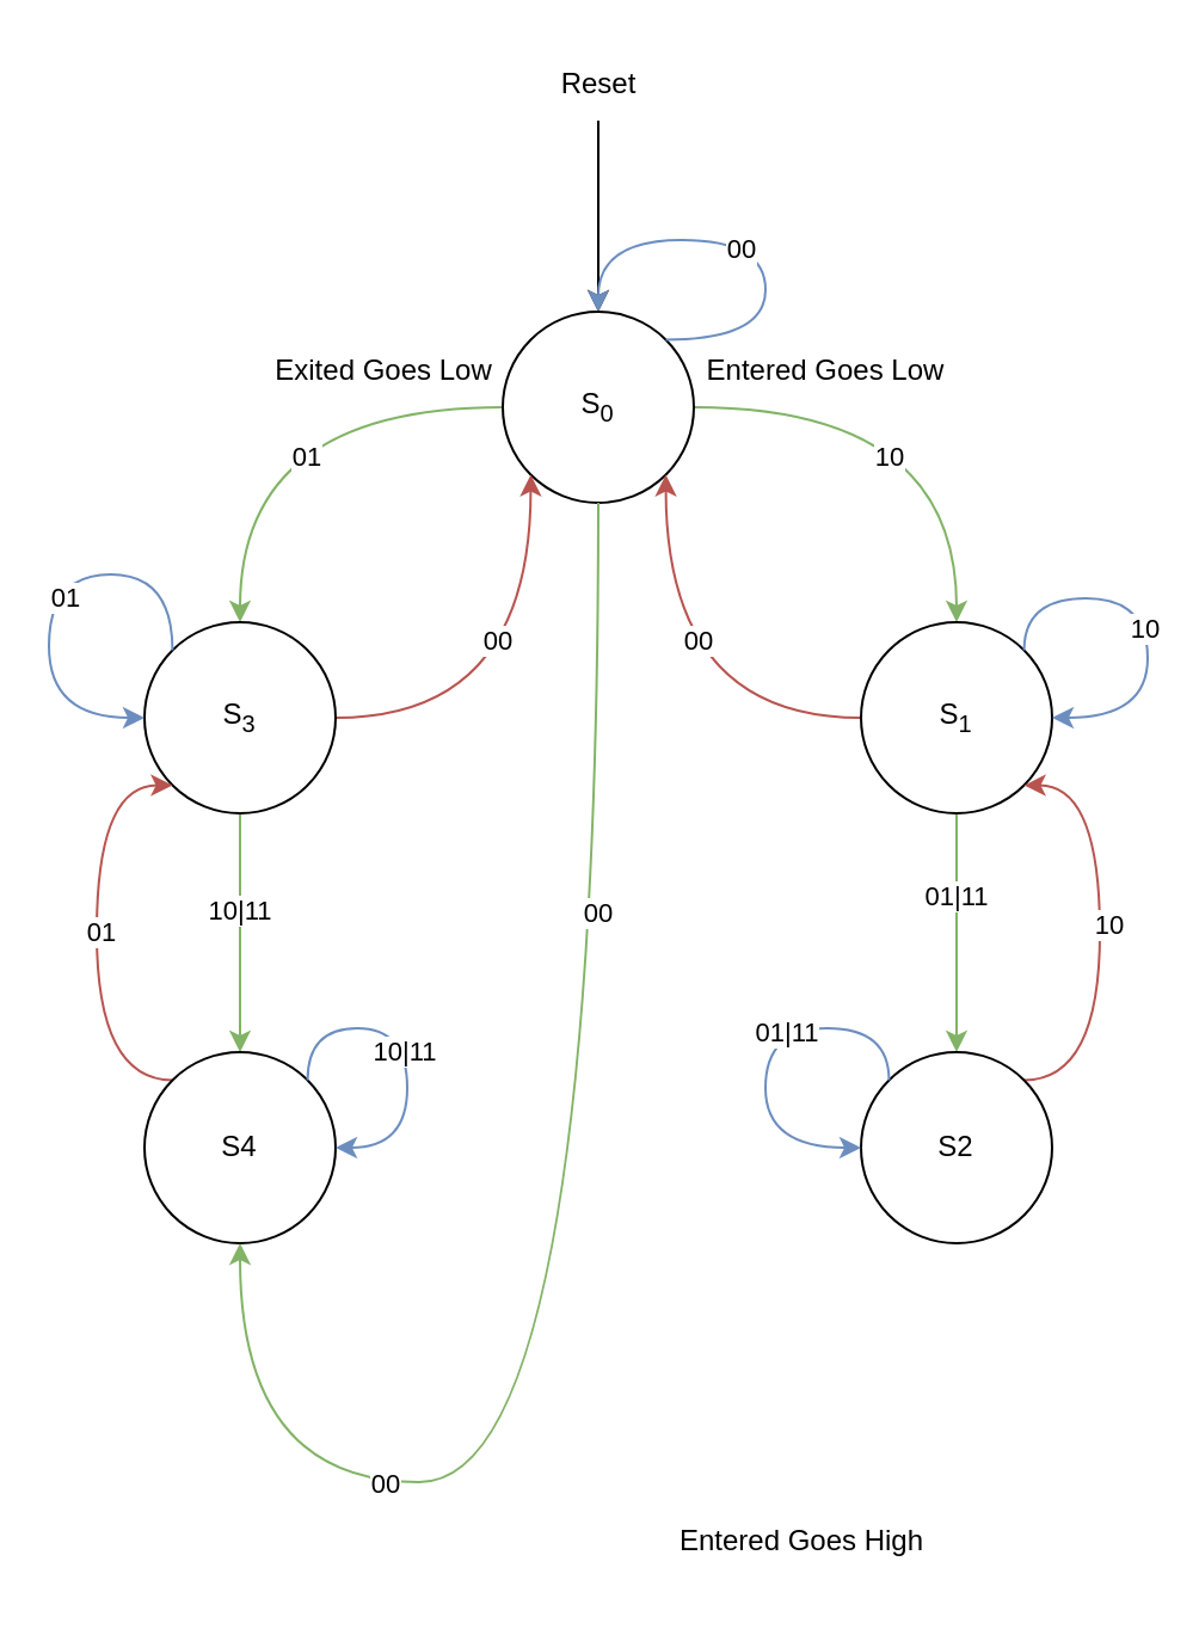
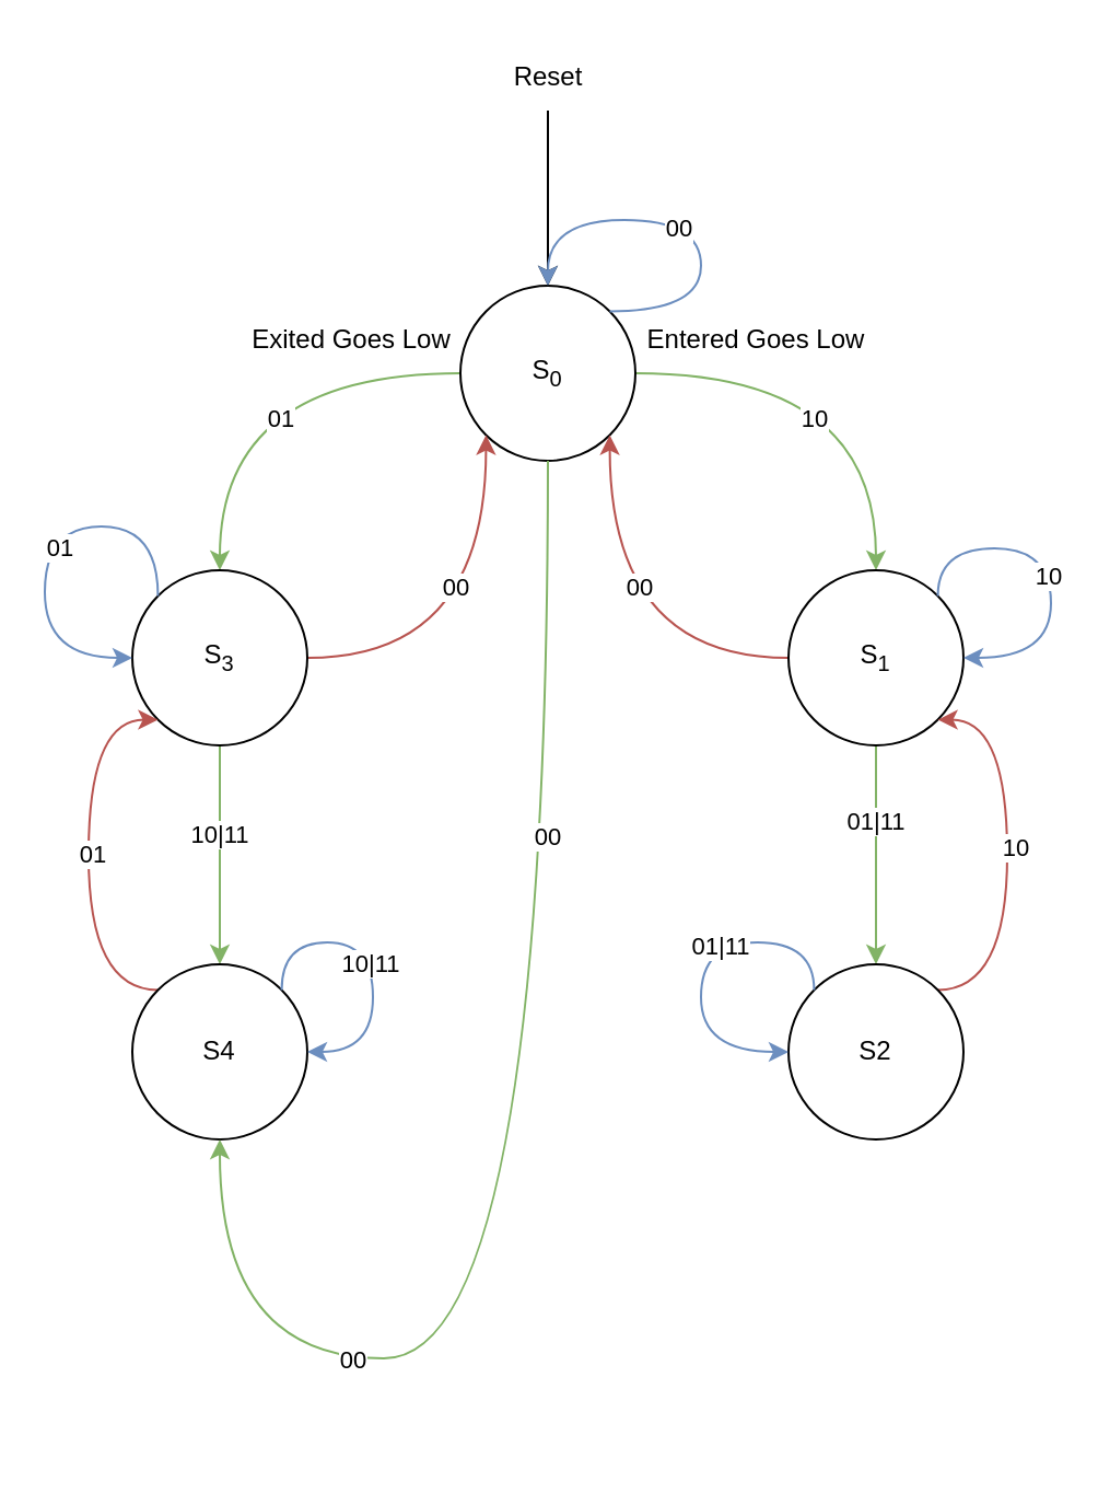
  <mxCell id="0" />
  <mxCell id="1" parent="0" />
  <mxCell id="2" value="" style="edgeStyle=orthogonalEdgeStyle;rounded=0;orthogonalLoop=1;jettySize=auto;html=1;curved=1;fillColor=#d5e8d4;strokeColor=#82b366;" edge="1" parent="1" source="6" target="11"><mxGeometry relative="1" as="geometry" /></mxCell>
  <mxCell id="3" value="10" style="edgeLabel;html=1;align=center;verticalAlign=middle;resizable=0;points=[];" vertex="1" connectable="0" parent="2"><mxGeometry x="-0.19" y="-20" relative="1" as="geometry"><mxPoint as="offset" /></mxGeometry></mxCell>
  <mxCell id="4" value="" style="edgeStyle=orthogonalEdgeStyle;rounded=0;orthogonalLoop=1;jettySize=auto;html=1;curved=1;fillColor=#d5e8d4;strokeColor=#82b366;" edge="1" parent="1" source="6" target="28"><mxGeometry relative="1" as="geometry" /></mxCell>
  <mxCell id="5" value="01" style="edgeLabel;html=1;align=center;verticalAlign=middle;resizable=0;points=[];" vertex="1" connectable="0" parent="4"><mxGeometry x="-0.167" y="20" relative="1" as="geometry"><mxPoint as="offset" /></mxGeometry></mxCell>
  <mxCell id="6" value="S&lt;sub&gt;0&lt;/sub&gt;" style="ellipse;whiteSpace=wrap;html=1;aspect=fixed;" vertex="1" parent="1"><mxGeometry x="210" y="130" width="80" height="80" as="geometry" /></mxCell>
  <mxCell id="7" value="" style="edgeStyle=orthogonalEdgeStyle;rounded=0;orthogonalLoop=1;jettySize=auto;html=1;fillColor=#d5e8d4;strokeColor=#82b366;" edge="1" parent="1" source="11" target="16"><mxGeometry relative="1" as="geometry" /></mxCell>
  <mxCell id="8" value="01|11" style="edgeLabel;html=1;align=center;verticalAlign=middle;resizable=0;points=[];" vertex="1" connectable="0" parent="7"><mxGeometry x="-0.327" y="-1" relative="1" as="geometry"><mxPoint as="offset" /></mxGeometry></mxCell>
  <mxCell id="9" style="edgeStyle=orthogonalEdgeStyle;rounded=0;orthogonalLoop=1;jettySize=auto;html=1;entryX=1;entryY=1;entryDx=0;entryDy=0;curved=1;fillColor=#f8cecc;strokeColor=#b85450;" edge="1" parent="1" source="11" target="6"><mxGeometry relative="1" as="geometry" /></mxCell>
  <mxCell id="10" value="00" style="edgeLabel;html=1;align=center;verticalAlign=middle;resizable=0;points=[];" vertex="1" connectable="0" parent="9"><mxGeometry x="0.241" y="-13" relative="1" as="geometry"><mxPoint as="offset" /></mxGeometry></mxCell>
  <mxCell id="11" value="S&lt;sub&gt;1&lt;/sub&gt;" style="ellipse;whiteSpace=wrap;html=1;" vertex="1" parent="1"><mxGeometry x="360" y="260" width="80" height="80" as="geometry" /></mxCell>
  <mxCell id="12" style="edgeStyle=orthogonalEdgeStyle;rounded=0;orthogonalLoop=1;jettySize=auto;html=1;entryX=0.5;entryY=0;entryDx=0;entryDy=0;" edge="1" parent="1" source="13" target="6"><mxGeometry relative="1" as="geometry" /></mxCell>
  <mxCell id="13" value="&lt;div&gt;Reset&lt;/div&gt;" style="text;html=1;align=center;verticalAlign=middle;resizable=0;points=[];autosize=1;strokeColor=none;fillColor=none;" vertex="1" parent="1"><mxGeometry x="220" y="20" width="60" height="30" as="geometry" /></mxCell>
  <mxCell id="14" style="edgeStyle=orthogonalEdgeStyle;rounded=0;orthogonalLoop=1;jettySize=auto;html=1;exitX=1;exitY=0;exitDx=0;exitDy=0;entryX=1;entryY=1;entryDx=0;entryDy=0;curved=1;fillColor=#f8cecc;strokeColor=#b85450;" edge="1" parent="1" source="16" target="11"><mxGeometry relative="1" as="geometry"><Array as="points"><mxPoint x="460" y="452" /><mxPoint x="460" y="329" /></Array></mxGeometry></mxCell>
  <mxCell id="15" value="10" style="edgeLabel;html=1;align=center;verticalAlign=middle;resizable=0;points=[];" vertex="1" connectable="0" parent="14"><mxGeometry x="0.041" y="-3" relative="1" as="geometry"><mxPoint as="offset" /></mxGeometry></mxCell>
  <mxCell id="16" value="S2" style="ellipse;whiteSpace=wrap;html=1;" vertex="1" parent="1"><mxGeometry x="360" y="440" width="80" height="80" as="geometry" /></mxCell>
  <mxCell id="17" style="edgeStyle=orthogonalEdgeStyle;rounded=0;orthogonalLoop=1;jettySize=auto;html=1;exitX=1;exitY=0;exitDx=0;exitDy=0;entryX=1;entryY=0.5;entryDx=0;entryDy=0;curved=1;fillColor=#dae8fc;strokeColor=#6c8ebf;" edge="1" parent="1" source="11" target="11"><mxGeometry relative="1" as="geometry"><Array as="points"><mxPoint x="428" y="250" /><mxPoint x="480" y="250" /><mxPoint x="480" y="300" /></Array></mxGeometry></mxCell>
  <mxCell id="18" value="&lt;div&gt;10&lt;/div&gt;" style="edgeLabel;html=1;align=center;verticalAlign=middle;resizable=0;points=[];" vertex="1" connectable="0" parent="17"><mxGeometry x="0.055" y="-2" relative="1" as="geometry"><mxPoint as="offset" /></mxGeometry></mxCell>
  <mxCell id="19" style="edgeStyle=orthogonalEdgeStyle;rounded=0;orthogonalLoop=1;jettySize=auto;html=1;exitX=0;exitY=0;exitDx=0;exitDy=0;entryX=0;entryY=0.5;entryDx=0;entryDy=0;curved=1;fillColor=#dae8fc;strokeColor=#6c8ebf;" edge="1" parent="1" source="16" target="16"><mxGeometry relative="1" as="geometry"><Array as="points"><mxPoint x="372" y="430" /><mxPoint x="320" y="430" /><mxPoint x="320" y="480" /></Array></mxGeometry></mxCell>
  <mxCell id="20" value="01|11" style="edgeLabel;html=1;align=center;verticalAlign=middle;resizable=0;points=[];" vertex="1" connectable="0" parent="19"><mxGeometry x="-0.204" y="1" relative="1" as="geometry"><mxPoint as="offset" /></mxGeometry></mxCell>
  <mxCell id="21" style="edgeStyle=orthogonalEdgeStyle;rounded=0;orthogonalLoop=1;jettySize=auto;html=1;exitX=1;exitY=0;exitDx=0;exitDy=0;entryX=0.5;entryY=0;entryDx=0;entryDy=0;curved=1;fillColor=#dae8fc;strokeColor=#6c8ebf;" edge="1" parent="1" source="6" target="6"><mxGeometry relative="1" as="geometry"><Array as="points"><mxPoint x="320" y="142" /><mxPoint x="320" y="100" /><mxPoint x="250" y="100" /></Array></mxGeometry></mxCell>
  <mxCell id="22" value="00" style="edgeLabel;html=1;align=center;verticalAlign=middle;resizable=0;points=[];" vertex="1" connectable="0" parent="21"><mxGeometry x="0.028" y="3" relative="1" as="geometry"><mxPoint as="offset" /></mxGeometry></mxCell>
- <mxCell id="23" value="Entered Goes High" style="text;html=1;align=center;verticalAlign=middle;resizable=0;points=[];autosize=1;strokeColor=none;fillColor=none;" vertex="1" parent="1"><mxGeometry x="270" y="630" width="130" height="30" as="geometry" /></mxCell>
  <mxCell id="24" style="edgeStyle=orthogonalEdgeStyle;rounded=0;orthogonalLoop=1;jettySize=auto;html=1;entryX=0;entryY=1;entryDx=0;entryDy=0;fillColor=#f8cecc;strokeColor=#b85450;curved=1;" edge="1" parent="1" source="28" target="6"><mxGeometry relative="1" as="geometry" /></mxCell>
  <mxCell id="25" value="00" style="edgeLabel;html=1;align=center;verticalAlign=middle;resizable=0;points=[];" vertex="1" connectable="0" parent="24"><mxGeometry x="0.241" y="14" relative="1" as="geometry"><mxPoint as="offset" /></mxGeometry></mxCell>
  <mxCell id="26" value="" style="edgeStyle=orthogonalEdgeStyle;rounded=0;orthogonalLoop=1;jettySize=auto;html=1;fillColor=#d5e8d4;strokeColor=#82b366;" edge="1" parent="1" source="28" target="33"><mxGeometry relative="1" as="geometry" /></mxCell>
  <mxCell id="27" value="10|11" style="edgeLabel;html=1;align=center;verticalAlign=middle;resizable=0;points=[];" vertex="1" connectable="0" parent="26"><mxGeometry x="-0.193" y="-1" relative="1" as="geometry"><mxPoint as="offset" /></mxGeometry></mxCell>
  <mxCell id="28" value="S&lt;sub&gt;3&lt;/sub&gt;" style="ellipse;whiteSpace=wrap;html=1;aspect=fixed;" vertex="1" parent="1"><mxGeometry x="60" y="260" width="80" height="80" as="geometry" /></mxCell>
  <mxCell id="29" style="edgeStyle=orthogonalEdgeStyle;rounded=0;orthogonalLoop=1;jettySize=auto;html=1;exitX=0;exitY=0;exitDx=0;exitDy=0;entryX=0;entryY=0.5;entryDx=0;entryDy=0;curved=1;fillColor=#dae8fc;strokeColor=#6c8ebf;" edge="1" parent="1" source="28" target="28"><mxGeometry relative="1" as="geometry"><Array as="points"><mxPoint x="72" y="240" /><mxPoint x="20" y="240" /><mxPoint x="20" y="300" /></Array></mxGeometry></mxCell>
  <mxCell id="30" value="01" style="edgeLabel;html=1;align=center;verticalAlign=middle;resizable=0;points=[];" vertex="1" connectable="0" parent="29"><mxGeometry x="0.013" y="6" relative="1" as="geometry"><mxPoint as="offset" /></mxGeometry></mxCell>
  <mxCell id="31" style="edgeStyle=orthogonalEdgeStyle;rounded=0;orthogonalLoop=1;jettySize=auto;html=1;exitX=0;exitY=0;exitDx=0;exitDy=0;entryX=0;entryY=1;entryDx=0;entryDy=0;curved=1;fillColor=#f8cecc;strokeColor=#b85450;" edge="1" parent="1" source="33" target="28"><mxGeometry relative="1" as="geometry"><Array as="points"><mxPoint x="40" y="452" /><mxPoint x="40" y="328" /></Array></mxGeometry></mxCell>
  <mxCell id="32" value="01" style="edgeLabel;html=1;align=center;verticalAlign=middle;resizable=0;points=[];" vertex="1" connectable="0" parent="31"><mxGeometry x="0.005" y="-1" relative="1" as="geometry"><mxPoint as="offset" /></mxGeometry></mxCell>
  <mxCell id="33" value="S4" style="ellipse;whiteSpace=wrap;html=1;aspect=fixed;" vertex="1" parent="1"><mxGeometry x="60" y="440" width="80" height="80" as="geometry" /></mxCell>
  <mxCell id="34" style="edgeStyle=orthogonalEdgeStyle;rounded=0;orthogonalLoop=1;jettySize=auto;html=1;exitX=1;exitY=0;exitDx=0;exitDy=0;entryX=1;entryY=0.5;entryDx=0;entryDy=0;curved=1;fillColor=#dae8fc;strokeColor=#6c8ebf;" edge="1" parent="1" source="33" target="33"><mxGeometry relative="1" as="geometry"><Array as="points"><mxPoint x="128" y="430" /><mxPoint x="170" y="430" /><mxPoint x="170" y="480" /></Array></mxGeometry></mxCell>
  <mxCell id="35" value="10|11" style="edgeLabel;html=1;align=center;verticalAlign=middle;resizable=0;points=[];" vertex="1" connectable="0" parent="34"><mxGeometry x="0.017" y="-2" relative="1" as="geometry"><mxPoint as="offset" /></mxGeometry></mxCell>
  <mxCell id="36" style="edgeStyle=orthogonalEdgeStyle;rounded=0;orthogonalLoop=1;jettySize=auto;html=1;entryX=0.5;entryY=1;entryDx=0;entryDy=0;fillColor=#d5e8d4;strokeColor=#82b366;curved=1;" edge="1" parent="1"><mxGeometry relative="1" as="geometry"><mxPoint x="250" y="210" as="sourcePoint" /><mxPoint x="100" y="520" as="targetPoint" /><Array as="points"><mxPoint x="250" y="620" /><mxPoint x="100" y="620" /></Array></mxGeometry></mxCell>
  <mxCell id="37" value="00" style="edgeLabel;html=1;align=center;verticalAlign=middle;resizable=0;points=[];" vertex="1" connectable="0" parent="36"><mxGeometry x="-0.482" y="-1" relative="1" as="geometry"><mxPoint as="offset" /></mxGeometry></mxCell>
  <mxCell id="38" value="00" style="edgeLabel;html=1;align=center;verticalAlign=middle;resizable=0;points=[];" vertex="1" connectable="0" parent="36"><mxGeometry x="0.515" relative="1" as="geometry"><mxPoint as="offset" /></mxGeometry></mxCell>
  <mxCell id="39" value="Entered Goes Low" style="text;html=1;align=center;verticalAlign=middle;resizable=0;points=[];autosize=1;strokeColor=none;fillColor=none;" vertex="1" parent="1"><mxGeometry x="280" y="140" width="130" height="30" as="geometry" /></mxCell>
  <mxCell id="40" value="Exited Goes Low" style="text;html=1;align=center;verticalAlign=middle;resizable=0;points=[];autosize=1;strokeColor=none;fillColor=none;" vertex="1" parent="1"><mxGeometry x="100" y="140" width="120" height="30" as="geometry" /></mxCell>
